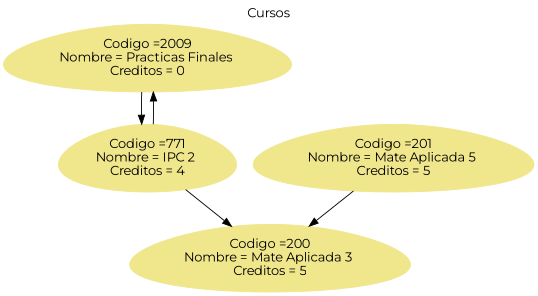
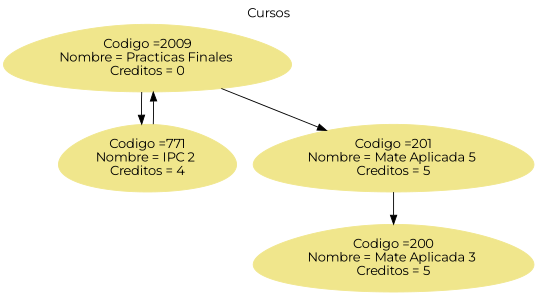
  digraph {
    fontname=Montserrat
    label=Cursos
    labelloc="t; "
    rankdir=TB
    node [color=khaki dir=both fontname=Montserrat shape=egg style=filled]
    edge [fontname=Montserrat]
    n1 [label="Codigo =2009\nNombre = Practicas Finales \nCreditos = 0"]
    n2 [label="Codigo =771\nNombre = IPC 2 \nCreditos = 4"]
    n3 [label="Codigo =201\nNombre = Mate Aplicada 5 \nCreditos = 5"]
    n4 [label="Codigo =200\nNombre = Mate Aplicada 3 \nCreditos = 5"]
    n1 -> n2
+   n1 -> n3
    n2 -> n1
-   n2 -> n4
    n3 -> n4
  }
